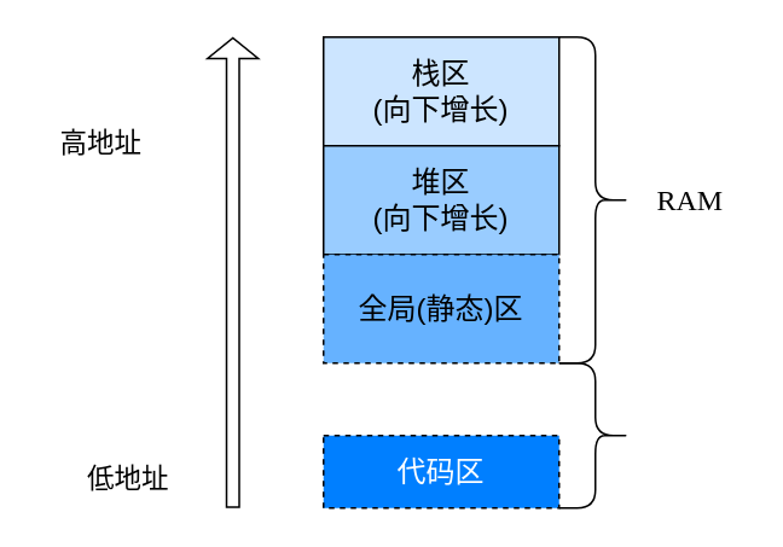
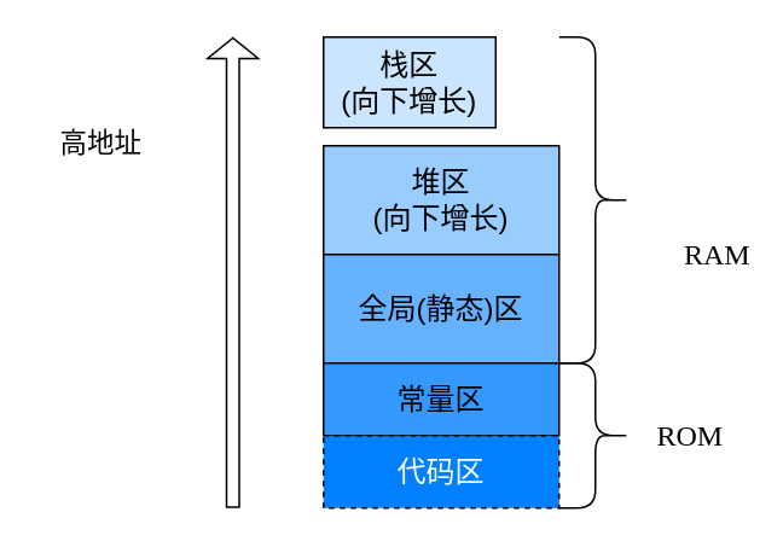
  <mxCell id="0" />
  <mxCell id="1" parent="0" />
- <mxCell id="2" value="&lt;font style=&quot;font-size: 16px;&quot;&gt;栈区&lt;br&gt;(向下增长)&lt;/font&gt;" style="rounded=0;whiteSpace=wrap;html=1;fillColor=#CCE5FF;" vertex="1" parent="1"><mxGeometry x="178" y="20" width="130" height="60" as="geometry" /></mxCell>
+ <mxCell id="2" value="&lt;font style=&quot;font-size: 16px;&quot;&gt;栈区&lt;br&gt;(向下增长)&lt;/font&gt;" style="rounded=0;whiteSpace=wrap;html=1;fillColor=#CCE5FF;" vertex="1" parent="1"><mxGeometry x="178" y="20" width="95" height="50" as="geometry" /></mxCell>
  <mxCell id="3" value="&lt;font style=&quot;font-size: 16px;&quot;&gt;堆区&lt;br&gt;(向下增长)&lt;/font&gt;" style="rounded=0;whiteSpace=wrap;html=1;fillColor=#99CCFF;" vertex="1" parent="1"><mxGeometry x="178" y="80" width="130" height="60" as="geometry" /></mxCell>
- <mxCell id="4" value="&lt;span style=&quot;font-size: 16px;&quot;&gt;全局(静态)区&lt;/span&gt;" style="rounded=0;whiteSpace=wrap;html=1;fillColor=#66B2FF;dashed=1;" vertex="1" parent="1"><mxGeometry x="178" y="140" width="130" height="60" as="geometry" /></mxCell>
+ <mxCell id="4" value="&lt;span style=&quot;font-size: 16px;&quot;&gt;全局(静态)区&lt;/span&gt;" style="rounded=0;whiteSpace=wrap;html=1;fillColor=#66B2FF;" vertex="1" parent="1"><mxGeometry x="178" y="140" width="130" height="60" as="geometry" /></mxCell>
+ <mxCell id="5" value="&lt;span style=&quot;font-size: 16px;&quot;&gt;常量区&lt;/span&gt;" style="rounded=0;whiteSpace=wrap;html=1;fillColor=#3399FF;" vertex="1" parent="1"><mxGeometry x="178" y="200" width="130" height="40" as="geometry" /></mxCell>
  <mxCell id="6" value="&lt;span style=&quot;font-size: 16px;&quot;&gt;&lt;font color=&quot;#ffffff&quot;&gt;代码区&lt;/font&gt;&lt;/span&gt;" style="rounded=0;whiteSpace=wrap;html=1;fillColor=#007FFF;dashed=1;" vertex="1" parent="1"><mxGeometry x="178" y="240" width="130" height="40" as="geometry" /></mxCell>
  <mxCell id="7" value="" style="shape=curlyBracket;whiteSpace=wrap;html=1;rounded=1;flipH=1;labelPosition=right;verticalLabelPosition=middle;align=left;verticalAlign=middle;" vertex="1" parent="1"><mxGeometry x="308" y="20" width="40" height="180" as="geometry" /></mxCell>
- <mxCell id="8" value="&lt;font face=&quot;Verdana&quot; style=&quot;font-size: 16px;&quot;&gt;RAM&lt;/font&gt;" style="text;html=1;align=center;verticalAlign=middle;resizable=0;points=[];autosize=1;strokeColor=none;fillColor=none;" vertex="1" parent="1"><mxGeometry x="350" y="95" width="60" height="30" as="geometry" /></mxCell>
+ <mxCell id="8" value="&lt;font face=&quot;Verdana&quot; style=&quot;font-size: 16px;&quot;&gt;RAM&lt;/font&gt;" style="text;html=1;align=center;verticalAlign=middle;resizable=0;points=[];autosize=1;strokeColor=none;fillColor=none;" vertex="1" parent="1"><mxGeometry x="365" y="125" width="60" height="30" as="geometry" /></mxCell>
  <mxCell id="9" value="" style="shape=curlyBracket;whiteSpace=wrap;html=1;rounded=1;flipH=1;labelPosition=right;verticalLabelPosition=middle;align=left;verticalAlign=middle;" vertex="1" parent="1"><mxGeometry x="308" y="200" width="40" height="80" as="geometry" /></mxCell>
+ <mxCell id="10" value="&lt;font face=&quot;Verdana&quot; style=&quot;font-size: 16px;&quot;&gt;ROM&lt;/font&gt;" style="text;html=1;align=center;verticalAlign=middle;resizable=0;points=[];autosize=1;strokeColor=none;fillColor=none;" vertex="1" parent="1"><mxGeometry x="350" y="225" width="60" height="30" as="geometry" /></mxCell>
  <mxCell id="11" value="" style="shape=flexArrow;endArrow=classic;html=1;rounded=0;width=7;strokeWidth=1;endSize=3.44;" edge="1" parent="1"><mxGeometry width="50" height="50" relative="1" as="geometry"><mxPoint x="128" y="280" as="sourcePoint" /><mxPoint x="128" y="20" as="targetPoint" /></mxGeometry></mxCell>
- <mxCell id="12" value="&lt;font style=&quot;font-size: 15px;&quot;&gt;低地址&lt;/font&gt;" style="text;html=1;align=center;verticalAlign=middle;resizable=0;points=[];autosize=1;strokeColor=none;fillColor=none;" vertex="1" parent="1"><mxGeometry x="35" y="248" width="70" height="30" as="geometry" /></mxCell>
  <mxCell id="13" value="&lt;font style=&quot;font-size: 15px;&quot;&gt;高地址&lt;/font&gt;" style="text;html=1;align=center;verticalAlign=middle;resizable=0;points=[];autosize=1;strokeColor=none;fillColor=none;" vertex="1" parent="1"><mxGeometry x="20" y="63" width="70" height="30" as="geometry" /></mxCell>
